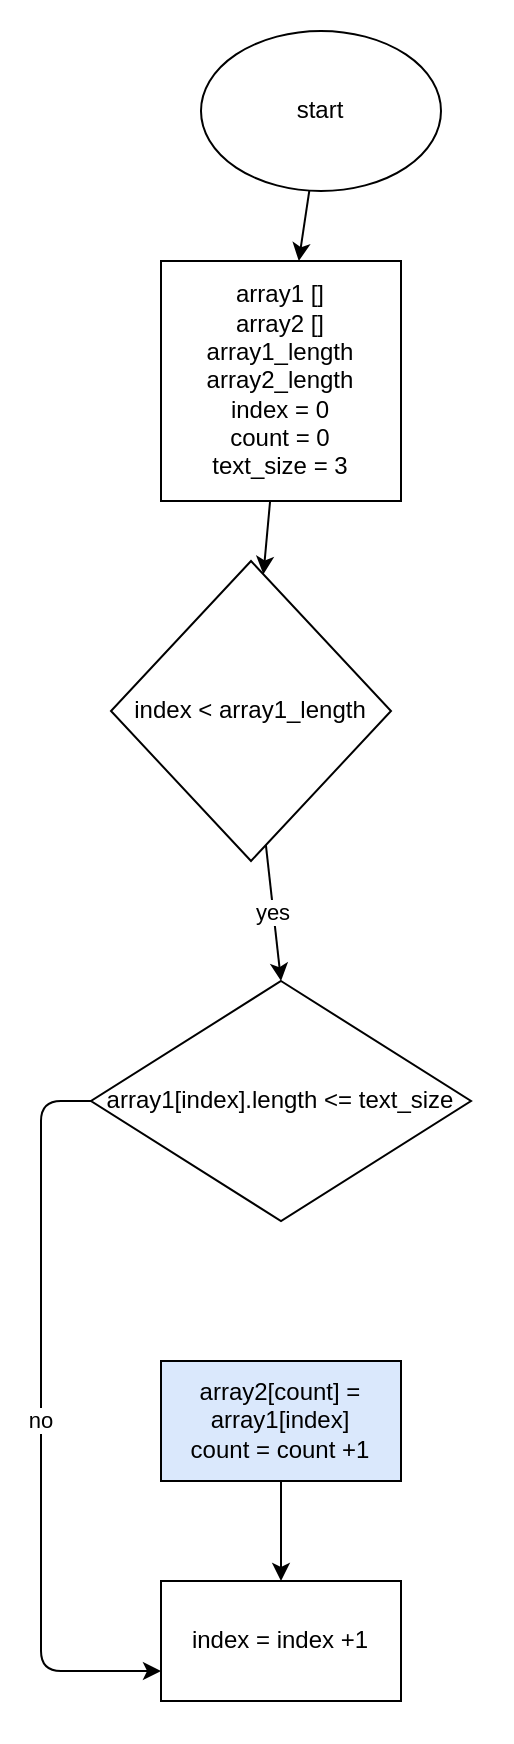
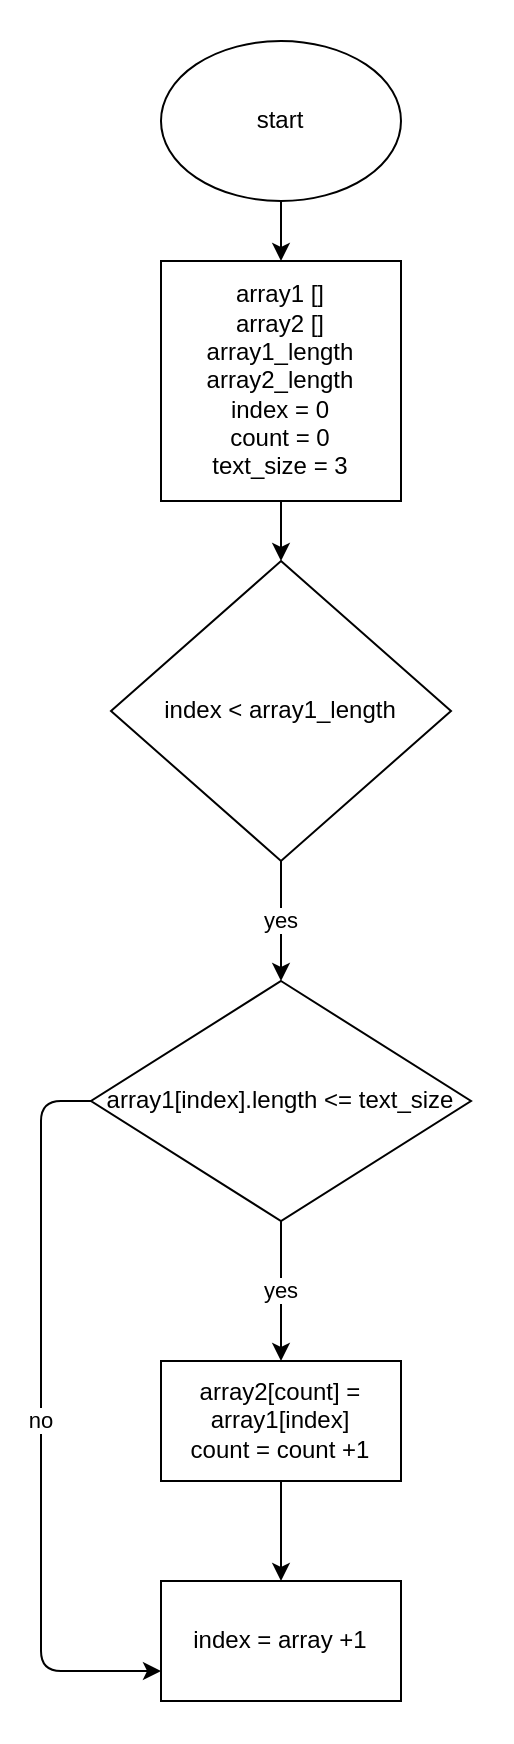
  <mxCell id="0" />
  <mxCell id="1" parent="0" />
  <mxCell id="2" value="" style="edgeStyle=none;html=1;" edge="1" parent="1" source="3" target="5"><mxGeometry relative="1" as="geometry" /></mxCell>
- <mxCell id="3" value="start" style="ellipse;whiteSpace=wrap;html=1;" vertex="1" parent="1"><mxGeometry x="100" y="15" width="120" height="80" as="geometry" /></mxCell>
+ <mxCell id="3" value="start" style="ellipse;whiteSpace=wrap;html=1;" vertex="1" parent="1"><mxGeometry x="80" y="20" width="120" height="80" as="geometry" /></mxCell>
  <mxCell id="4" value="" style="edgeStyle=none;html=1;" edge="1" parent="1" source="5" target="7"><mxGeometry relative="1" as="geometry" /></mxCell>
  <mxCell id="5" value="array1 []&lt;br&gt;array2 []&lt;br&gt;array1_length&lt;br&gt;array2_length&lt;br&gt;index = 0&lt;br&gt;count = 0&lt;br&gt;text_size = 3&lt;br&gt;" style="rounded=0;whiteSpace=wrap;html=1;" vertex="1" parent="1"><mxGeometry x="80" y="130" width="120" height="120" as="geometry" /></mxCell>
  <mxCell id="6" value="yes" style="edgeStyle=none;html=1;" edge="1" parent="1" source="7"><mxGeometry relative="1" as="geometry"><mxPoint x="140" y="490" as="targetPoint" /></mxGeometry></mxCell>
- <mxCell id="7" value="index &amp;lt; array1_length" style="rhombus;whiteSpace=wrap;html=1;" vertex="1" parent="1"><mxGeometry x="55" y="280" width="140" height="150" as="geometry" /></mxCell>
+ <mxCell id="7" value="index &amp;lt; array1_length" style="rhombus;whiteSpace=wrap;html=1;" vertex="1" parent="1"><mxGeometry x="55" y="280" width="170" height="150" as="geometry" /></mxCell>
+ <mxCell id="8" value="yes" style="edgeStyle=none;html=1;" edge="1" parent="1" source="10" target="12"><mxGeometry relative="1" as="geometry" /></mxCell>
  <mxCell id="9" value="no" style="edgeStyle=none;html=1;entryX=0;entryY=0.75;entryDx=0;entryDy=0;" edge="1" parent="1" source="10" target="13"><mxGeometry relative="1" as="geometry"><Array as="points"><mxPoint x="20" y="550" /><mxPoint x="20" y="640" /><mxPoint x="20" y="835" /></Array></mxGeometry></mxCell>
  <mxCell id="10" value="array1[index].length &amp;lt;= text_size" style="rhombus;whiteSpace=wrap;html=1;" vertex="1" parent="1"><mxGeometry x="45" y="490" width="190" height="120" as="geometry" /></mxCell>
  <mxCell id="11" value="" style="edgeStyle=none;html=1;" edge="1" parent="1" source="12" target="13"><mxGeometry relative="1" as="geometry" /></mxCell>
- <mxCell id="12" value="array2[count] = array1[index]&lt;br&gt;count = count +1&lt;br&gt;" style="rounded=0;whiteSpace=wrap;html=1;fillColor=#dae8fc;" vertex="1" parent="1"><mxGeometry x="80" y="680" width="120" height="60" as="geometry" /></mxCell>
- <mxCell id="13" value="index = index +1" style="whiteSpace=wrap;html=1;rounded=0;" vertex="1" parent="1"><mxGeometry x="80" y="790" width="120" height="60" as="geometry" /></mxCell>
+ <mxCell id="12" value="array2[count] = array1[index]&lt;br&gt;count = count +1&lt;br&gt;" style="rounded=0;whiteSpace=wrap;html=1;" vertex="1" parent="1"><mxGeometry x="80" y="680" width="120" height="60" as="geometry" /></mxCell>
+ <mxCell id="13" value="index = array +1" style="whiteSpace=wrap;html=1;rounded=0;" vertex="1" parent="1"><mxGeometry x="80" y="790" width="120" height="60" as="geometry" /></mxCell>
